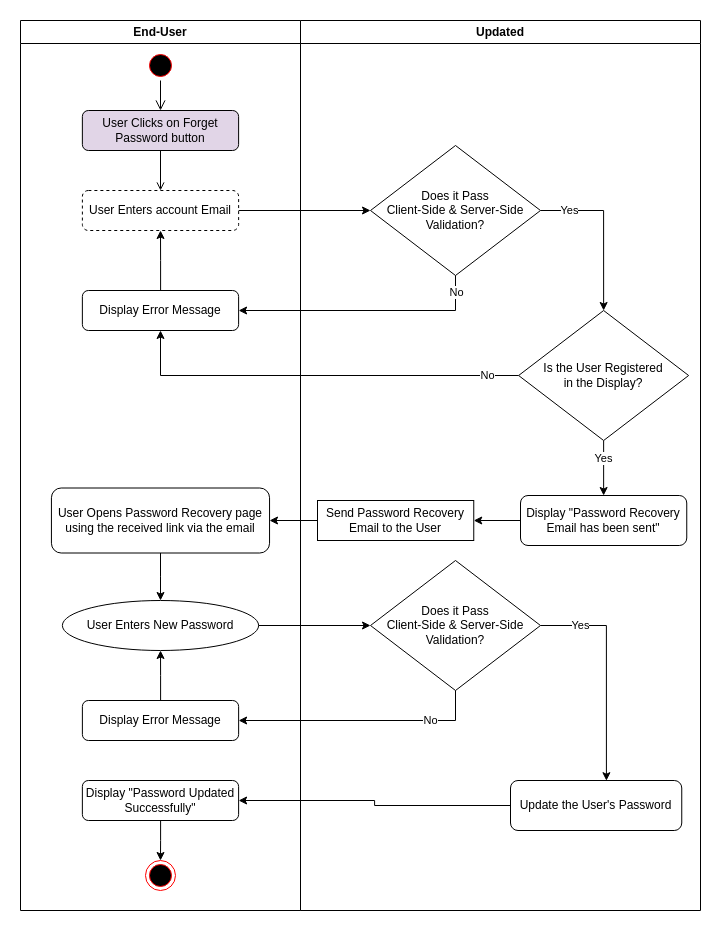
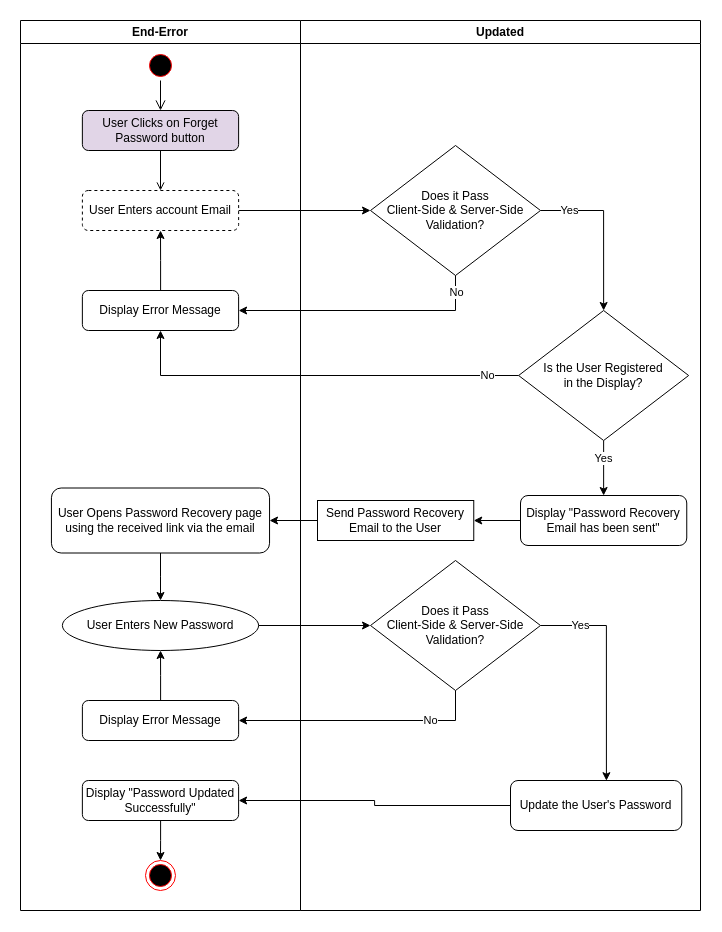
  <mxCell id="0" />
  <mxCell id="1" parent="0" />
- <mxCell id="2" value="End-User" style="swimlane;whiteSpace=wrap;startSize=23;" vertex="1" parent="1"><mxGeometry x="20" y="20" width="280" height="890" as="geometry" /></mxCell>
+ <mxCell id="2" value="End-Error" style="swimlane;whiteSpace=wrap;startSize=23;" vertex="1" parent="1"><mxGeometry x="20" y="20" width="280" height="890" as="geometry" /></mxCell>
  <mxCell id="3" value="" style="ellipse;shape=startState;fillColor=#000000;strokeColor=#ff0000;" vertex="1" parent="2"><mxGeometry x="125.01" y="30" width="30" height="30" as="geometry" /></mxCell>
  <mxCell id="4" value="" style="edgeStyle=elbowEdgeStyle;elbow=horizontal;verticalAlign=bottom;endArrow=open;endSize=8;strokeColor=#000000;endFill=1;rounded=0;entryX=0.5;entryY=0;entryDx=0;entryDy=0;" edge="1" parent="2" source="3" target="6"><mxGeometry x="203.88" y="38" as="geometry"><mxPoint x="219.38" y="108" as="targetPoint" /></mxGeometry></mxCell>
  <mxCell id="5" style="edgeStyle=orthogonalEdgeStyle;rounded=0;orthogonalLoop=1;jettySize=auto;html=1;endArrow=open;" edge="1" parent="2" source="6" target="7"><mxGeometry relative="1" as="geometry" /></mxCell>
  <mxCell id="6" value="User Clicks on Forget Password button" style="rounded=1;whiteSpace=wrap;html=1;fillColor=#e1d5e7;" vertex="1" parent="2"><mxGeometry x="61.87" y="90" width="156.25" height="40" as="geometry" /></mxCell>
  <mxCell id="7" value="User Enters account Email" style="rounded=1;whiteSpace=wrap;html=1;dashed=1;" vertex="1" parent="2"><mxGeometry x="61.88" y="170" width="156.25" height="40" as="geometry" /></mxCell>
  <mxCell id="8" style="edgeStyle=orthogonalEdgeStyle;rounded=0;orthogonalLoop=1;jettySize=auto;html=1;entryX=0.5;entryY=1;entryDx=0;entryDy=0;" edge="1" parent="2" source="9" target="7"><mxGeometry relative="1" as="geometry" /></mxCell>
  <mxCell id="9" value="Display Error Message" style="rounded=1;whiteSpace=wrap;html=1;" vertex="1" parent="2"><mxGeometry x="61.87" y="270" width="156.25" height="40" as="geometry" /></mxCell>
  <mxCell id="10" style="edgeStyle=orthogonalEdgeStyle;rounded=0;orthogonalLoop=1;jettySize=auto;html=1;entryX=0.5;entryY=0;entryDx=0;entryDy=0;" edge="1" parent="2" source="11" target="12"><mxGeometry relative="1" as="geometry" /></mxCell>
  <mxCell id="11" value="User Opens Password Recovery page using the received link via the email" style="rounded=1;whiteSpace=wrap;html=1;" vertex="1" parent="2"><mxGeometry x="30.93" y="467.5" width="218.12" height="65" as="geometry" /></mxCell>
  <mxCell id="12" value="User Enters New Password" style="ellipse;whiteSpace=wrap;html=1;" vertex="1" parent="2"><mxGeometry x="41.89" y="580" width="196.25" height="50" as="geometry" /></mxCell>
  <mxCell id="13" style="edgeStyle=orthogonalEdgeStyle;rounded=0;orthogonalLoop=1;jettySize=auto;html=1;entryX=0.5;entryY=1;entryDx=0;entryDy=0;" edge="1" parent="2" source="14" target="12"><mxGeometry relative="1" as="geometry" /></mxCell>
  <mxCell id="14" value="Display Error Message" style="rounded=1;whiteSpace=wrap;html=1;" vertex="1" parent="2"><mxGeometry x="61.89" y="680" width="156.25" height="40" as="geometry" /></mxCell>
  <mxCell id="15" style="edgeStyle=orthogonalEdgeStyle;rounded=0;orthogonalLoop=1;jettySize=auto;html=1;" edge="1" parent="2" source="16" target="17"><mxGeometry relative="1" as="geometry" /></mxCell>
  <mxCell id="16" value="Display &quot;Password Updated Successfully&quot;" style="rounded=1;whiteSpace=wrap;html=1;" vertex="1" parent="2"><mxGeometry x="61.87" y="760" width="156.25" height="40" as="geometry" /></mxCell>
  <mxCell id="17" value="" style="ellipse;html=1;shape=endState;fillColor=#000000;strokeColor=#ff0000;" vertex="1" parent="2"><mxGeometry x="124.99" y="840" width="30" height="30" as="geometry" /></mxCell>
  <mxCell id="18" value="Updated" style="swimlane;whiteSpace=wrap" vertex="1" parent="1"><mxGeometry x="300" y="20" width="400" height="890" as="geometry" /></mxCell>
  <mxCell id="19" value="Yes" style="edgeStyle=orthogonalEdgeStyle;rounded=0;orthogonalLoop=1;jettySize=auto;html=1;entryX=0.5;entryY=0;entryDx=0;entryDy=0;exitX=1;exitY=0.5;exitDx=0;exitDy=0;" edge="1" parent="18" source="20" target="22"><mxGeometry x="-0.632" relative="1" as="geometry"><mxPoint x="-1" as="offset" /></mxGeometry></mxCell>
  <mxCell id="20" value="Does it Pass &lt;br&gt;Client-Side &amp;amp; Server-Side Validation?" style="rhombus;whiteSpace=wrap;html=1;" vertex="1" parent="18"><mxGeometry x="70" y="125" width="170" height="130" as="geometry" /></mxCell>
  <mxCell id="21" value="Yes" style="edgeStyle=orthogonalEdgeStyle;rounded=0;orthogonalLoop=1;jettySize=auto;html=1;entryX=0.5;entryY=0;entryDx=0;entryDy=0;" edge="1" parent="18" source="22" target="27"><mxGeometry x="-0.333" relative="1" as="geometry"><mxPoint as="offset" /></mxGeometry></mxCell>
  <mxCell id="22" value="Is the User Registered &lt;br&gt;in the Display?" style="rhombus;whiteSpace=wrap;html=1;" vertex="1" parent="18"><mxGeometry x="218.13" y="290" width="170" height="130" as="geometry" /></mxCell>
  <mxCell id="23" value="Send Password Recovery Email to the User" style="whiteSpace=wrap;html=1;rounded=0;" vertex="1" parent="18"><mxGeometry x="17" y="480" width="156.25" height="40" as="geometry" /></mxCell>
  <mxCell id="24" value="Yes" style="edgeStyle=orthogonalEdgeStyle;rounded=0;orthogonalLoop=1;jettySize=auto;html=1;entryX=0.56;entryY=0.004;entryDx=0;entryDy=0;entryPerimeter=0;exitX=1;exitY=0.5;exitDx=0;exitDy=0;" edge="1" parent="18" source="25" target="28"><mxGeometry x="-0.638" relative="1" as="geometry"><mxPoint as="offset" /></mxGeometry></mxCell>
  <mxCell id="25" value="Does it Pass &lt;br&gt;Client-Side &amp;amp; Server-Side Validation?" style="rhombus;whiteSpace=wrap;html=1;" vertex="1" parent="18"><mxGeometry x="70" y="540" width="170" height="130" as="geometry" /></mxCell>
  <mxCell id="26" style="edgeStyle=orthogonalEdgeStyle;rounded=0;orthogonalLoop=1;jettySize=auto;html=1;entryX=1;entryY=0.5;entryDx=0;entryDy=0;" edge="1" parent="18" source="27" target="23"><mxGeometry relative="1" as="geometry" /></mxCell>
  <mxCell id="27" value="Display &quot;Password Recovery Email has been sent&quot;" style="rounded=1;whiteSpace=wrap;html=1;" vertex="1" parent="18"><mxGeometry x="220.01" y="475" width="166.25" height="50" as="geometry" /></mxCell>
  <mxCell id="28" value="Update the User's Password" style="rounded=1;whiteSpace=wrap;html=1;" vertex="1" parent="18"><mxGeometry x="210" y="760" width="171.26" height="50" as="geometry" /></mxCell>
  <mxCell id="29" style="edgeStyle=orthogonalEdgeStyle;rounded=0;orthogonalLoop=1;jettySize=auto;html=1;entryX=0;entryY=0.5;entryDx=0;entryDy=0;" edge="1" parent="1" source="7" target="20"><mxGeometry relative="1" as="geometry" /></mxCell>
  <mxCell id="30" value="" style="edgeStyle=orthogonalEdgeStyle;rounded=0;orthogonalLoop=1;jettySize=auto;html=1;entryX=1;entryY=0.5;entryDx=0;entryDy=0;exitX=0.5;exitY=1;exitDx=0;exitDy=0;" edge="1" parent="1" source="20" target="9"><mxGeometry x="0.289" relative="1" as="geometry"><Array as="points"><mxPoint x="455" y="310" /></Array><mxPoint as="offset" /></mxGeometry></mxCell>
  <mxCell id="31" value="No" style="edgeLabel;html=1;align=center;verticalAlign=middle;resizable=0;points=[];" vertex="1" connectable="0" parent="30"><mxGeometry x="-0.812" y="-1" relative="1" as="geometry"><mxPoint x="1" y="-8" as="offset" /></mxGeometry></mxCell>
  <mxCell id="32" value="No" style="edgeStyle=orthogonalEdgeStyle;rounded=0;orthogonalLoop=1;jettySize=auto;html=1;entryX=0.5;entryY=1;entryDx=0;entryDy=0;" edge="1" parent="1" source="22" target="9"><mxGeometry x="-0.844" relative="1" as="geometry"><mxPoint as="offset" /></mxGeometry></mxCell>
  <mxCell id="33" style="edgeStyle=orthogonalEdgeStyle;rounded=0;orthogonalLoop=1;jettySize=auto;html=1;entryX=1;entryY=0.5;entryDx=0;entryDy=0;" edge="1" parent="1" source="23" target="11"><mxGeometry relative="1" as="geometry" /></mxCell>
  <mxCell id="34" style="edgeStyle=orthogonalEdgeStyle;rounded=0;orthogonalLoop=1;jettySize=auto;html=1;entryX=0;entryY=0.5;entryDx=0;entryDy=0;" edge="1" parent="1" source="12" target="25"><mxGeometry relative="1" as="geometry" /></mxCell>
  <mxCell id="35" value="No" style="edgeStyle=orthogonalEdgeStyle;rounded=0;orthogonalLoop=1;jettySize=auto;html=1;entryX=1;entryY=0.5;entryDx=0;entryDy=0;" edge="1" parent="1" source="25" target="14"><mxGeometry x="-0.554" relative="1" as="geometry"><Array as="points"><mxPoint x="455" y="720" /></Array><mxPoint as="offset" /></mxGeometry></mxCell>
  <mxCell id="36" style="edgeStyle=orthogonalEdgeStyle;rounded=0;orthogonalLoop=1;jettySize=auto;html=1;entryX=1;entryY=0.5;entryDx=0;entryDy=0;" edge="1" parent="1" source="28" target="16"><mxGeometry relative="1" as="geometry" /></mxCell>
